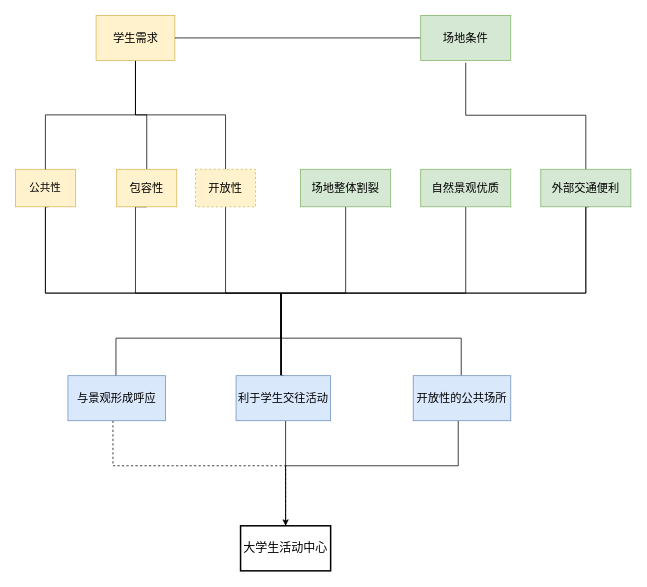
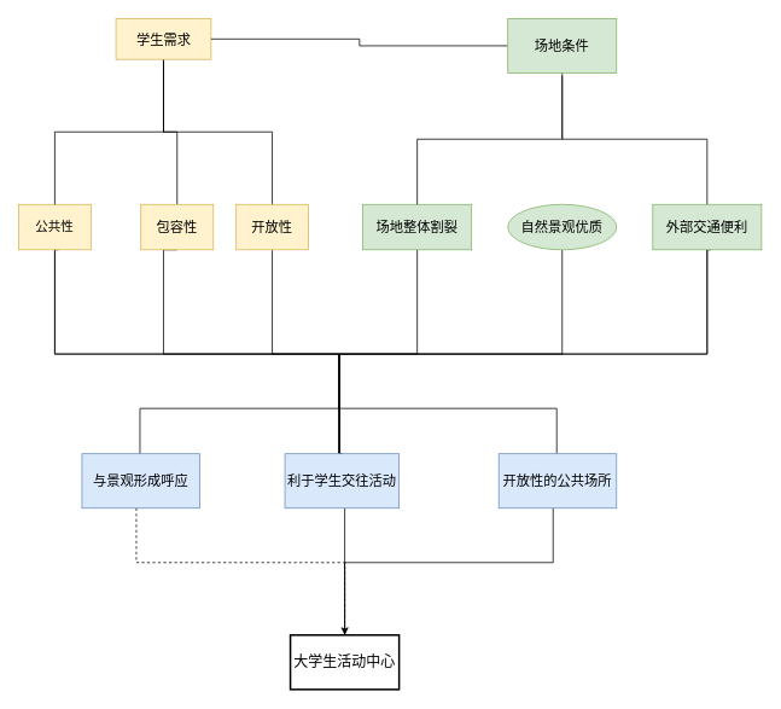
  <mxCell id="0" />
  <mxCell id="1" parent="0" />
  <mxCell id="2" style="edgeStyle=orthogonalEdgeStyle;rounded=0;orthogonalLoop=1;jettySize=auto;html=1;entryX=0.5;entryY=0;entryDx=0;entryDy=0;endArrow=none;endFill=0;fontSize=15;" edge="1" parent="1" source="4" target="27"><mxGeometry relative="1" as="geometry"><Array as="points"><mxPoint x="60" y="390" /><mxPoint x="374" y="390" /></Array></mxGeometry></mxCell>
  <mxCell id="3" style="edgeStyle=orthogonalEdgeStyle;rounded=0;orthogonalLoop=1;jettySize=auto;html=1;exitX=0.5;exitY=1;exitDx=0;exitDy=0;endArrow=none;endFill=0;strokeWidth=1;fontSize=15;" edge="1" parent="1"><mxGeometry relative="1" as="geometry"><mxPoint x="64" y="275" as="sourcePoint" /><mxPoint x="154" y="500" as="targetPoint" /><Array as="points"><mxPoint x="60" y="275" /><mxPoint x="60" y="390" /><mxPoint x="374" y="390" /><mxPoint x="374" y="450" /><mxPoint x="154" y="450" /></Array></mxGeometry></mxCell>
  <mxCell id="4" value="公共性" style="rounded=0;whiteSpace=wrap;html=1;fillColor=#fff2cc;strokeColor=#d6b656;fontSize=14;" vertex="1" parent="1"><mxGeometry y="225" width="80" height="50" as="geometry" x="20" /></mxCell>
  <mxCell id="5" style="edgeStyle=orthogonalEdgeStyle;rounded=0;orthogonalLoop=1;jettySize=auto;html=1;exitX=0.5;exitY=1;exitDx=0;exitDy=0;entryX=0.5;entryY=0;entryDx=0;entryDy=0;endArrow=none;endFill=0;fontSize=15;" edge="1" parent="1" source="8" target="4"><mxGeometry relative="1" as="geometry" /></mxCell>
  <mxCell id="6" style="edgeStyle=orthogonalEdgeStyle;rounded=0;orthogonalLoop=1;jettySize=auto;html=1;entryX=0.5;entryY=0;entryDx=0;entryDy=0;endArrow=none;endFill=0;fontSize=15;" edge="1" parent="1" source="8" target="10"><mxGeometry relative="1" as="geometry" /></mxCell>
  <mxCell id="7" style="edgeStyle=orthogonalEdgeStyle;rounded=0;orthogonalLoop=1;jettySize=auto;html=1;exitX=0.5;exitY=1;exitDx=0;exitDy=0;entryX=0.5;entryY=0;entryDx=0;entryDy=0;endArrow=none;endFill=0;fontSize=15;" edge="1" parent="1" source="8" target="12"><mxGeometry relative="1" as="geometry" /></mxCell>
- <mxCell id="8" value="学生需求" style="rounded=0;whiteSpace=wrap;html=1;aspect=fixed;fillColor=#fff2cc;strokeColor=#d6b656;fontSize=15;" vertex="1" parent="1"><mxGeometry x="127.5" y="20" width="105" height="60" as="geometry" /></mxCell>
+ <mxCell id="8" value="学生需求" style="rounded=0;whiteSpace=wrap;html=1;aspect=fixed;fillColor=#fff2cc;strokeColor=#d6b656;fontSize=15;" vertex="1" parent="1"><mxGeometry x="127.5" y="20" width="105" height="45" as="geometry" /></mxCell>
  <mxCell id="9" style="edgeStyle=orthogonalEdgeStyle;rounded=0;orthogonalLoop=1;jettySize=auto;html=1;endArrow=none;endFill=0;strokeWidth=1;exitX=0.5;exitY=1;exitDx=0;exitDy=0;fontSize=15;" edge="1" parent="1" source="10"><mxGeometry relative="1" as="geometry"><mxPoint x="185" y="280" as="sourcePoint" /><mxPoint x="374" y="500" as="targetPoint" /><Array as="points"><mxPoint x="180" y="390" /><mxPoint x="374" y="390" /></Array></mxGeometry></mxCell>
  <mxCell id="10" value="包容性" style="rounded=0;whiteSpace=wrap;html=1;fillColor=#fff2cc;strokeColor=#d6b656;fontSize=15;" vertex="1" parent="1"><mxGeometry x="155" y="225" width="80" height="50" as="geometry" /></mxCell>
  <mxCell id="11" style="edgeStyle=orthogonalEdgeStyle;rounded=0;orthogonalLoop=1;jettySize=auto;html=1;exitX=0.5;exitY=1;exitDx=0;exitDy=0;endArrow=none;endFill=0;strokeWidth=1;fontSize=15;" edge="1" parent="1" source="12" target="27"><mxGeometry relative="1" as="geometry"><Array as="points"><mxPoint x="300" y="390" /><mxPoint x="374" y="390" /></Array></mxGeometry></mxCell>
- <mxCell id="12" value="开放性" style="rounded=0;whiteSpace=wrap;html=1;fillColor=#fff2cc;strokeColor=#d6b656;fontSize=15;dashed=1;" vertex="1" parent="1"><mxGeometry x="260" y="225" width="80" height="50" as="geometry" /></mxCell>
+ <mxCell id="12" value="开放性" style="rounded=0;whiteSpace=wrap;html=1;fillColor=#fff2cc;strokeColor=#d6b656;fontSize=15;" vertex="1" parent="1"><mxGeometry x="260" y="225" width="80" height="50" as="geometry" /></mxCell>
  <mxCell id="13" style="edgeStyle=orthogonalEdgeStyle;rounded=0;orthogonalLoop=1;jettySize=auto;html=1;entryX=0.5;entryY=0;entryDx=0;entryDy=0;endArrow=none;endFill=0;fontSize=15;" edge="1" parent="1"><mxGeometry relative="1" as="geometry"><mxPoint x="460" y="270" as="sourcePoint" /><mxPoint x="374" y="502" as="targetPoint" /><Array as="points"><mxPoint x="460" y="390" /><mxPoint x="374" y="390" /></Array></mxGeometry></mxCell>
  <mxCell id="14" value="场地整体割裂" style="rounded=0;whiteSpace=wrap;html=1;fillColor=#d5e8d4;strokeColor=#82b366;fontSize=15;" vertex="1" parent="1"><mxGeometry x="400" y="225" width="120" height="50" as="geometry" /></mxCell>
+ <mxCell id="15" style="edgeStyle=orthogonalEdgeStyle;rounded=0;orthogonalLoop=1;jettySize=auto;html=1;exitX=0.5;exitY=1;exitDx=0;exitDy=0;entryX=0.5;entryY=0;entryDx=0;entryDy=0;endArrow=none;endFill=0;fontSize=15;" edge="1" parent="1" source="18" target="14"><mxGeometry relative="1" as="geometry"><Array as="points"><mxPoint x="620" y="153" /><mxPoint x="460" y="153" /></Array></mxGeometry></mxCell>
  <mxCell id="16" style="edgeStyle=orthogonalEdgeStyle;rounded=0;orthogonalLoop=1;jettySize=auto;html=1;endArrow=none;endFill=0;fontSize=15;" edge="1" parent="1" source="18" target="8"><mxGeometry relative="1" as="geometry" /></mxCell>
  <mxCell id="17" style="edgeStyle=orthogonalEdgeStyle;rounded=0;orthogonalLoop=1;jettySize=auto;html=1;exitX=0.5;exitY=1;exitDx=0;exitDy=0;entryX=0.5;entryY=0;entryDx=0;entryDy=0;endArrow=none;endFill=0;fontSize=15;" edge="1" parent="1"><mxGeometry relative="1" as="geometry"><mxPoint x="620" y="83" as="sourcePoint" /><mxPoint x="780" y="228" as="targetPoint" /><Array as="points"><mxPoint x="620" y="153" /><mxPoint x="780" y="153" /></Array></mxGeometry></mxCell>
  <mxCell id="18" value="场地条件" style="rounded=0;whiteSpace=wrap;html=1;fillColor=#d5e8d4;strokeColor=#82b366;fontSize=15;" vertex="1" parent="1"><mxGeometry x="560" y="20" width="120" height="60" as="geometry" /></mxCell>
  <mxCell id="19" style="edgeStyle=orthogonalEdgeStyle;rounded=0;orthogonalLoop=1;jettySize=auto;html=1;exitX=0.5;exitY=1;exitDx=0;exitDy=0;entryX=0.5;entryY=0;entryDx=0;entryDy=0;endArrow=none;endFill=0;fontSize=15;" edge="1" parent="1" source="20" target="27"><mxGeometry relative="1" as="geometry"><Array as="points"><mxPoint x="620" y="390" /><mxPoint x="374" y="390" /></Array></mxGeometry></mxCell>
- <mxCell id="20" value="自然景观优质" style="rounded=0;whiteSpace=wrap;html=1;fillColor=#d5e8d4;strokeColor=#82b366;fontSize=15;" vertex="1" parent="1"><mxGeometry x="560" y="225" width="120" height="50" as="geometry" /></mxCell>
+ <mxCell id="20" value="自然景观优质" style="ellipse;whiteSpace=wrap;html=1;fillColor=#d5e8d4;strokeColor=#82b366;fontSize=15;" vertex="1" parent="1"><mxGeometry x="560" y="225" width="120" height="50" as="geometry" /></mxCell>
  <mxCell id="21" style="edgeStyle=orthogonalEdgeStyle;rounded=0;orthogonalLoop=1;jettySize=auto;html=1;entryX=0.5;entryY=0;entryDx=0;entryDy=0;endArrow=none;endFill=0;strokeWidth=1;fontSize=15;" edge="1" parent="1" source="23" target="27"><mxGeometry relative="1" as="geometry"><Array as="points"><mxPoint x="780" y="390" /><mxPoint x="374" y="390" /></Array></mxGeometry></mxCell>
  <mxCell id="22" style="edgeStyle=orthogonalEdgeStyle;rounded=0;orthogonalLoop=1;jettySize=auto;html=1;exitX=0.5;exitY=1;exitDx=0;exitDy=0;endArrow=none;endFill=0;strokeWidth=1;fontSize=15;" edge="1" parent="1"><mxGeometry relative="1" as="geometry"><mxPoint x="784" y="275" as="sourcePoint" /><mxPoint x="614" y="500" as="targetPoint" /><Array as="points"><mxPoint x="780" y="275" /><mxPoint x="780" y="390" /><mxPoint x="374" y="390" /><mxPoint x="374" y="450" /><mxPoint x="614" y="450" /></Array></mxGeometry></mxCell>
  <mxCell id="23" value="外部交通便利" style="rounded=0;whiteSpace=wrap;html=1;fillColor=#d5e8d4;strokeColor=#82b366;fontSize=15;" vertex="1" parent="1"><mxGeometry x="720" y="225" width="120" height="50" as="geometry" /></mxCell>
  <mxCell id="24" style="edgeStyle=orthogonalEdgeStyle;rounded=0;orthogonalLoop=1;jettySize=auto;html=1;entryX=0.5;entryY=0;entryDx=0;entryDy=0;endArrow=none;endFill=0;strokeWidth=1;dashed=1;" edge="1" parent="1" source="25" target="30"><mxGeometry relative="1" as="geometry"><Array as="points"><mxPoint x="150" y="620" /><mxPoint x="380" y="620" /></Array></mxGeometry></mxCell>
  <mxCell id="25" value="与景观形成呼应" style="rounded=0;whiteSpace=wrap;html=1;fillColor=#dae8fc;strokeColor=#6c8ebf;fontSize=15;" vertex="1" parent="1"><mxGeometry x="90" y="500" width="130" height="60" as="geometry" /></mxCell>
  <mxCell id="26" style="edgeStyle=orthogonalEdgeStyle;rounded=0;orthogonalLoop=1;jettySize=auto;html=1;endArrow=none;endFill=0;strokeWidth=1;" edge="1" parent="1" source="27"><mxGeometry relative="1" as="geometry"><mxPoint x="374" y="700" as="targetPoint" /><Array as="points"><mxPoint x="380" y="700" /></Array></mxGeometry></mxCell>
  <mxCell id="27" value="利于学生交往活动" style="rounded=0;whiteSpace=wrap;html=1;fillColor=#dae8fc;strokeColor=#6c8ebf;fontSize=15;" vertex="1" parent="1"><mxGeometry x="314" y="500" width="126" height="60" as="geometry" /></mxCell>
  <mxCell id="28" style="edgeStyle=orthogonalEdgeStyle;rounded=0;orthogonalLoop=1;jettySize=auto;html=1;endArrow=classic;endFill=1;strokeWidth=1;" edge="1" parent="1" source="29" target="30"><mxGeometry relative="1" as="geometry"><Array as="points"><mxPoint x="610" y="620" /><mxPoint x="380" y="620" /></Array></mxGeometry></mxCell>
  <mxCell id="29" value="开放性的公共场所" style="rounded=0;whiteSpace=wrap;html=1;fillColor=#dae8fc;strokeColor=#6c8ebf;fontSize=15;" vertex="1" parent="1"><mxGeometry x="550" y="500" width="130" height="60" as="geometry" /></mxCell>
  <mxCell id="30" value="大学生活动中心" style="rounded=0;whiteSpace=wrap;html=1;fontSize=16;strokeWidth=2;" vertex="1" parent="1"><mxGeometry x="320" y="700" width="120" height="60" as="geometry" /></mxCell>
